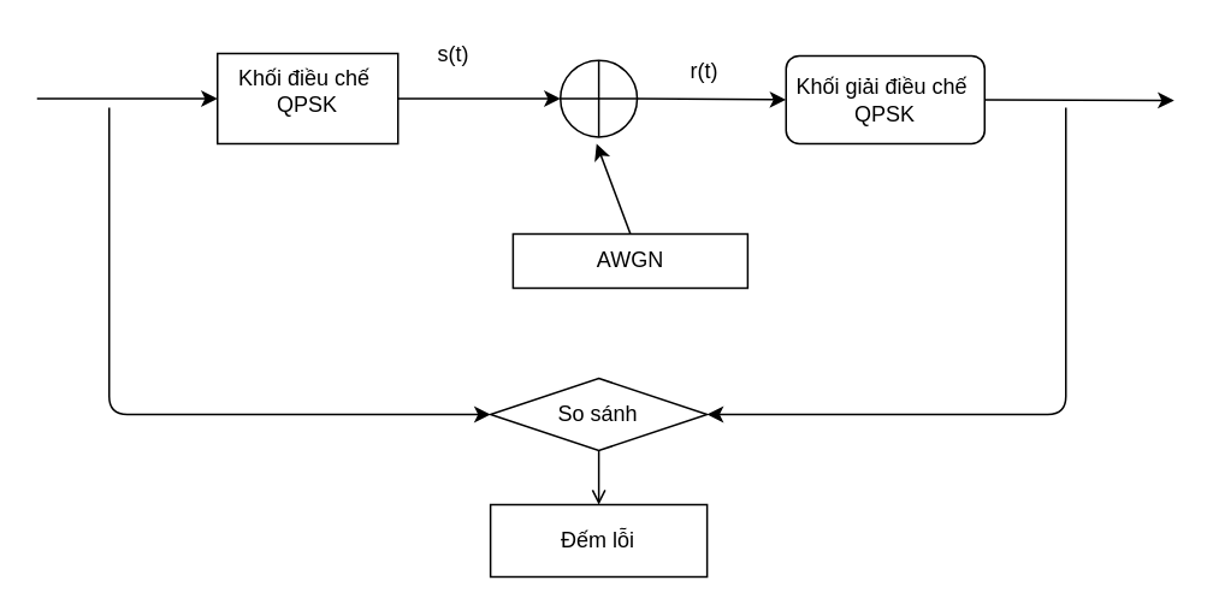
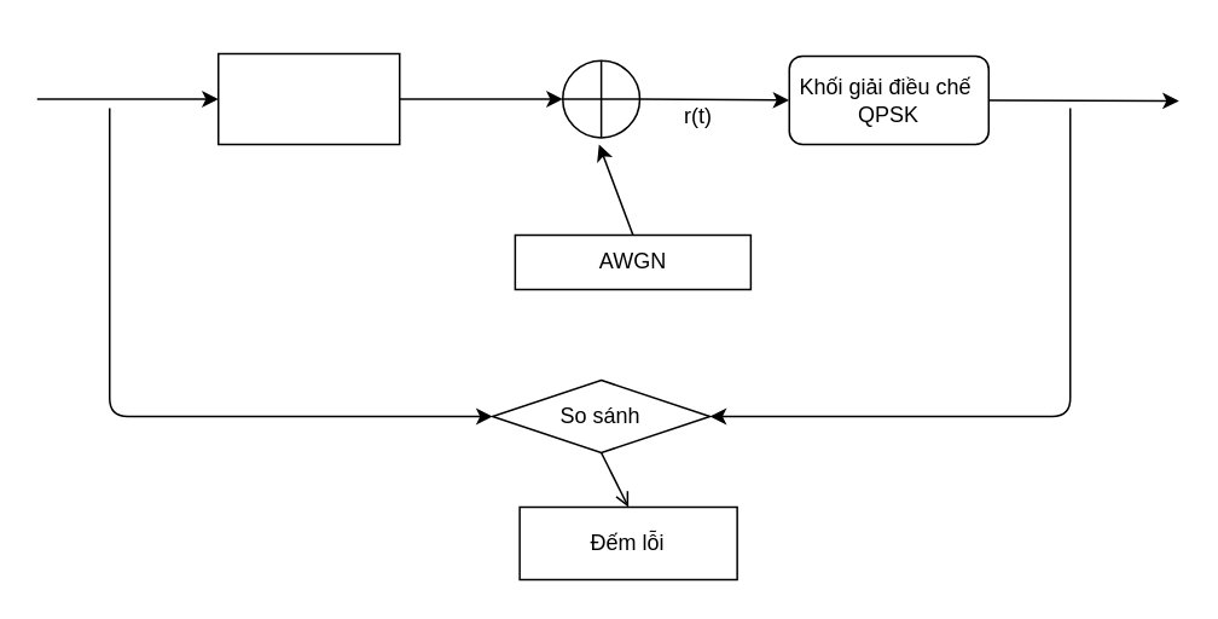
  <mxCell id="0" />
  <mxCell id="1" parent="0" />
  <mxCell id="2" value="" style="rounded=0;whiteSpace=wrap;html=1;" vertex="1" parent="1"><mxGeometry x="120" y="29" width="100" height="50" as="geometry" /></mxCell>
  <mxCell id="3" value="" style="ellipse;whiteSpace=wrap;html=1;aspect=fixed;" vertex="1" parent="1"><mxGeometry x="310" y="32.75" width="42.5" height="42.5" as="geometry" /></mxCell>
  <mxCell id="4" value="" style="endArrow=none;html=1;exitX=0;exitY=0.5;exitDx=0;exitDy=0;entryX=1;entryY=0.5;entryDx=0;entryDy=0;" edge="1" parent="1" source="3" target="3"><mxGeometry width="50" height="50" relative="1" as="geometry"><mxPoint x="390" y="199" as="sourcePoint" /><mxPoint x="440" y="149" as="targetPoint" /></mxGeometry></mxCell>
  <mxCell id="5" value="Khối giải điều chế&amp;nbsp;&lt;br&gt;QPSK" style="whiteSpace=wrap;html=1;rounded=1;" vertex="1" parent="1"><mxGeometry x="435" y="30.25" width="110" height="48.75" as="geometry" /></mxCell>
  <mxCell id="6" value="AWGN" style="rounded=0;whiteSpace=wrap;html=1;" vertex="1" parent="1"><mxGeometry x="283.75" y="129" width="130" height="30" as="geometry" /></mxCell>
  <mxCell id="7" value="So sánh" style="rhombus;whiteSpace=wrap;html=1;" vertex="1" parent="1"><mxGeometry x="271.25" y="209" width="120" height="40" as="geometry" /></mxCell>
- <mxCell id="8" value="Đếm lỗi" style="rounded=0;whiteSpace=wrap;html=1;" vertex="1" parent="1"><mxGeometry x="271.25" y="279" width="120" height="40" as="geometry" /></mxCell>
+ <mxCell id="8" value="Đếm lỗi" style="rounded=0;whiteSpace=wrap;html=1;" vertex="1" parent="1"><mxGeometry x="286.25" y="279" width="120" height="40" as="geometry" /></mxCell>
  <mxCell id="9" value="" style="endArrow=none;html=1;entryX=0.5;entryY=0;entryDx=0;entryDy=0;exitX=0.5;exitY=1;exitDx=0;exitDy=0;" edge="1" parent="1" source="3" target="3"><mxGeometry width="50" height="50" relative="1" as="geometry"><mxPoint x="390" y="199" as="sourcePoint" /><mxPoint x="440" y="149" as="targetPoint" /></mxGeometry></mxCell>
- <mxCell id="10" value="Khối điều chế&amp;nbsp;&lt;br&gt;QPSK" style="text;html=1;strokeColor=none;fillColor=none;align=center;verticalAlign=middle;whiteSpace=wrap;rounded=0;" vertex="1" parent="1"><mxGeometry x="130" y="40.25" width="80" height="20" as="geometry" /></mxCell>
  <mxCell id="11" value="" style="endArrow=classic;html=1;entryX=0;entryY=0.5;entryDx=0;entryDy=0;" edge="1" parent="1" target="2"><mxGeometry width="50" height="50" relative="1" as="geometry"><mxPoint x="20" y="54" as="sourcePoint" /><mxPoint x="440" y="129" as="targetPoint" /></mxGeometry></mxCell>
  <mxCell id="12" value="" style="endArrow=classic;html=1;exitX=1;exitY=0.5;exitDx=0;exitDy=0;entryX=0;entryY=0.5;entryDx=0;entryDy=0;" edge="1" parent="1" source="2" target="3"><mxGeometry width="50" height="50" relative="1" as="geometry"><mxPoint x="390" y="179" as="sourcePoint" /><mxPoint x="440" y="129" as="targetPoint" /></mxGeometry></mxCell>
  <mxCell id="13" value="" style="endArrow=classic;html=1;exitX=1;exitY=0.5;exitDx=0;exitDy=0;entryX=0;entryY=0.5;entryDx=0;entryDy=0;" edge="1" parent="1" source="3" target="5"><mxGeometry width="50" height="50" relative="1" as="geometry"><mxPoint x="390" y="179" as="sourcePoint" /><mxPoint x="440" y="129" as="targetPoint" /></mxGeometry></mxCell>
  <mxCell id="14" value="" style="endArrow=classic;html=1;exitX=1;exitY=0.5;exitDx=0;exitDy=0;" edge="1" parent="1" source="5"><mxGeometry width="50" height="50" relative="1" as="geometry"><mxPoint x="390" y="179" as="sourcePoint" /><mxPoint x="650" y="55" as="targetPoint" /></mxGeometry></mxCell>
  <mxCell id="15" value="" style="endArrow=classic;html=1;entryX=0;entryY=0.5;entryDx=0;entryDy=0;" edge="1" parent="1" target="7"><mxGeometry width="50" height="50" relative="1" as="geometry"><mxPoint x="60" y="59" as="sourcePoint" /><mxPoint x="60" y="229" as="targetPoint" /><Array as="points"><mxPoint x="60" y="229" /></Array></mxGeometry></mxCell>
  <mxCell id="16" value="" style="endArrow=classic;html=1;entryX=1;entryY=0.5;entryDx=0;entryDy=0;" edge="1" parent="1" target="7"><mxGeometry width="50" height="50" relative="1" as="geometry"><mxPoint x="590" y="59" as="sourcePoint" /><mxPoint x="440" y="129" as="targetPoint" /><Array as="points"><mxPoint x="590" y="229" /></Array></mxGeometry></mxCell>
  <mxCell id="17" value="" style="endArrow=classic;html=1;exitX=0.5;exitY=0;exitDx=0;exitDy=0;" edge="1" parent="1" source="6"><mxGeometry width="50" height="50" relative="1" as="geometry"><mxPoint x="390" y="179" as="sourcePoint" /><mxPoint x="330" y="79" as="targetPoint" /></mxGeometry></mxCell>
  <mxCell id="18" value="" style="endArrow=open;html=1;exitX=0.5;exitY=1;exitDx=0;exitDy=0;entryX=0.5;entryY=0;entryDx=0;entryDy=0;" edge="1" parent="1" source="7" target="8"><mxGeometry width="50" height="50" relative="1" as="geometry"><mxPoint x="390" y="179" as="sourcePoint" /><mxPoint x="440" y="129" as="targetPoint" /></mxGeometry></mxCell>
- <mxCell id="19" value="s(t)" style="text;html=1;strokeColor=none;fillColor=none;align=center;verticalAlign=middle;whiteSpace=wrap;rounded=0;" vertex="1" parent="1"><mxGeometry x="231.25" y="20.25" width="40" height="20" as="geometry" /></mxCell>
- <mxCell id="20" value="r(t)" style="text;html=1;strokeColor=none;fillColor=none;align=center;verticalAlign=middle;whiteSpace=wrap;rounded=0;" vertex="1" parent="1"><mxGeometry x="370" y="29" width="40" height="20" as="geometry" /></mxCell>
+ <mxCell id="20" value="r(t)" style="text;html=1;strokeColor=none;fillColor=none;align=center;verticalAlign=middle;whiteSpace=wrap;rounded=0;" vertex="1" parent="1"><mxGeometry x="365" y="54" width="40" height="20" as="geometry" /></mxCell>
